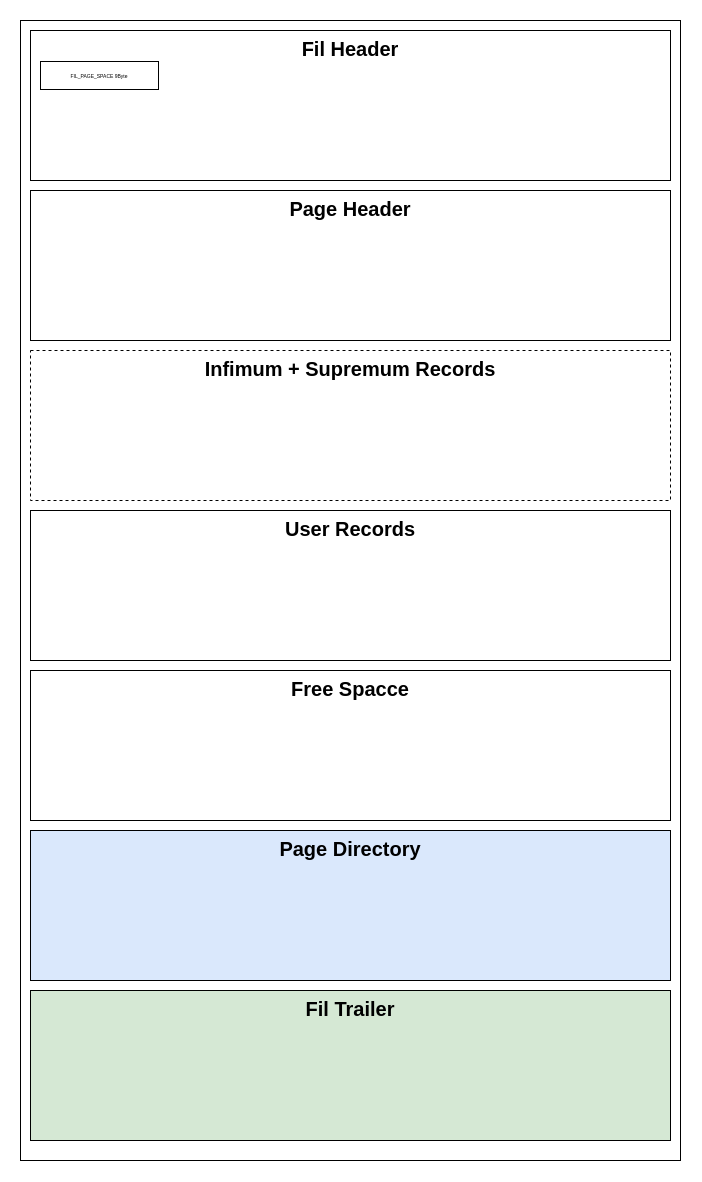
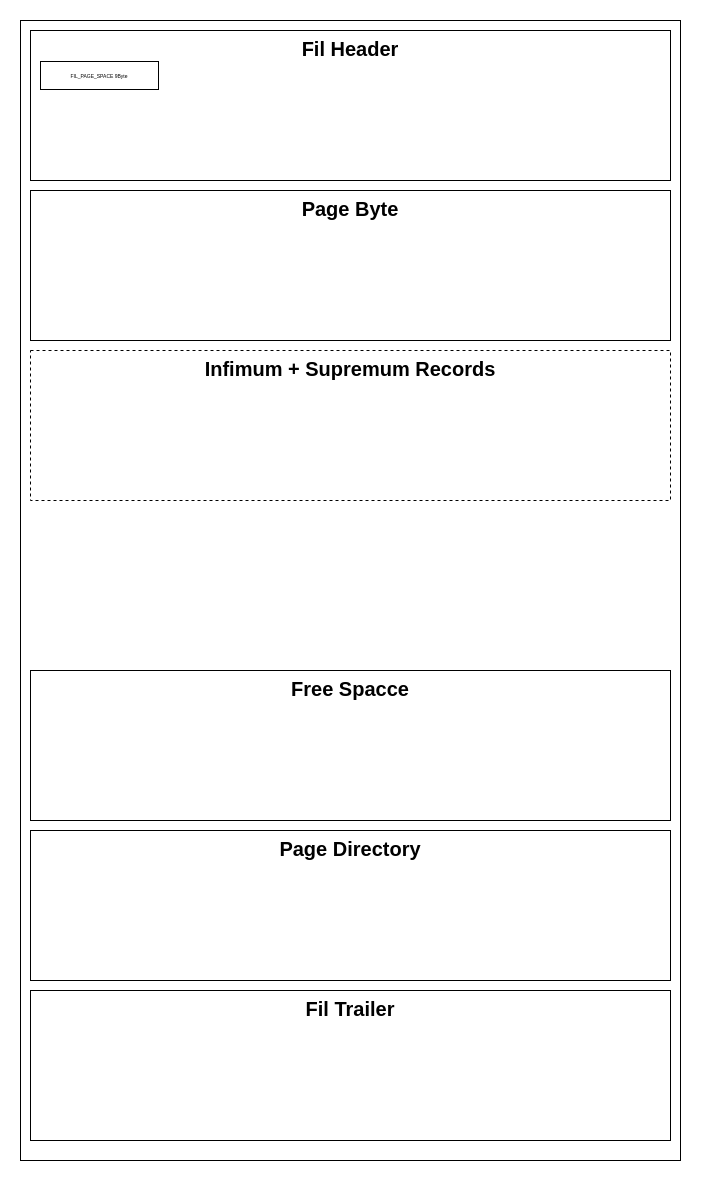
  <mxCell id="0" />
  <mxCell id="1" parent="0" />
  <mxCell id="2" value="" style="rounded=0;whiteSpace=wrap;html=1;verticalAlign=top;" vertex="1" parent="1"><mxGeometry x="20" y="20" width="660" height="1140" as="geometry" /></mxCell>
  <mxCell id="3" value="Fil Header" style="rounded=0;whiteSpace=wrap;html=1;fontStyle=1;fontSize=20;verticalAlign=top;" vertex="1" parent="1"><mxGeometry x="30" y="30" width="640" height="150" as="geometry" /></mxCell>
- <mxCell id="4" value="Page Header" style="rounded=0;whiteSpace=wrap;html=1;fontStyle=1;fontSize=20;verticalAlign=top;" vertex="1" parent="1"><mxGeometry x="30" y="190" width="640" height="150" as="geometry" /></mxCell>
+ <mxCell id="4" value="Page Byte" style="rounded=0;whiteSpace=wrap;html=1;fontStyle=1;fontSize=20;verticalAlign=top;" vertex="1" parent="1"><mxGeometry x="30" y="190" width="640" height="150" as="geometry" /></mxCell>
  <mxCell id="5" value="Infimum + Supremum Records" style="rounded=0;whiteSpace=wrap;html=1;fontStyle=1;fontSize=20;verticalAlign=top;dashed=1;" vertex="1" parent="1"><mxGeometry x="30" y="350" width="640" height="150" as="geometry" /></mxCell>
- <mxCell id="6" value="User Records" style="rounded=0;whiteSpace=wrap;html=1;fontStyle=1;fontSize=20;verticalAlign=top;" vertex="1" parent="1"><mxGeometry x="30" y="510" width="640" height="150" as="geometry" /></mxCell>
  <mxCell id="7" value="Free Spacce" style="rounded=0;whiteSpace=wrap;html=1;fontStyle=1;fontSize=20;verticalAlign=top;" vertex="1" parent="1"><mxGeometry x="30" y="670" width="640" height="150" as="geometry" /></mxCell>
- <mxCell id="8" value="Page Directory" style="rounded=0;whiteSpace=wrap;html=1;fontStyle=1;fontSize=20;verticalAlign=top;fillColor=#dae8fc;" vertex="1" parent="1"><mxGeometry x="30" y="830" width="640" height="150" as="geometry" /></mxCell>
- <mxCell id="9" value="Fil Trailer" style="rounded=0;whiteSpace=wrap;html=1;fontStyle=1;fontSize=20;verticalAlign=top;fillColor=#d5e8d4;" vertex="1" parent="1"><mxGeometry x="30" y="990" width="640" height="150" as="geometry" /></mxCell>
+ <mxCell id="8" value="Page Directory" style="rounded=0;whiteSpace=wrap;html=1;fontStyle=1;fontSize=20;verticalAlign=top;" vertex="1" parent="1"><mxGeometry x="30" y="830" width="640" height="150" as="geometry" /></mxCell>
+ <mxCell id="9" value="Fil Trailer" style="rounded=0;whiteSpace=wrap;html=1;fontStyle=1;fontSize=20;verticalAlign=top;" vertex="1" parent="1"><mxGeometry x="30" y="990" width="640" height="150" as="geometry" /></mxCell>
  <mxCell id="10" value="FIL_PAGE_SPACE 9Byte" style="rounded=0;whiteSpace=wrap;html=1;fontSize=5;" vertex="1" parent="1"><mxGeometry x="40" y="61" width="118" height="28" as="geometry" /></mxCell>
